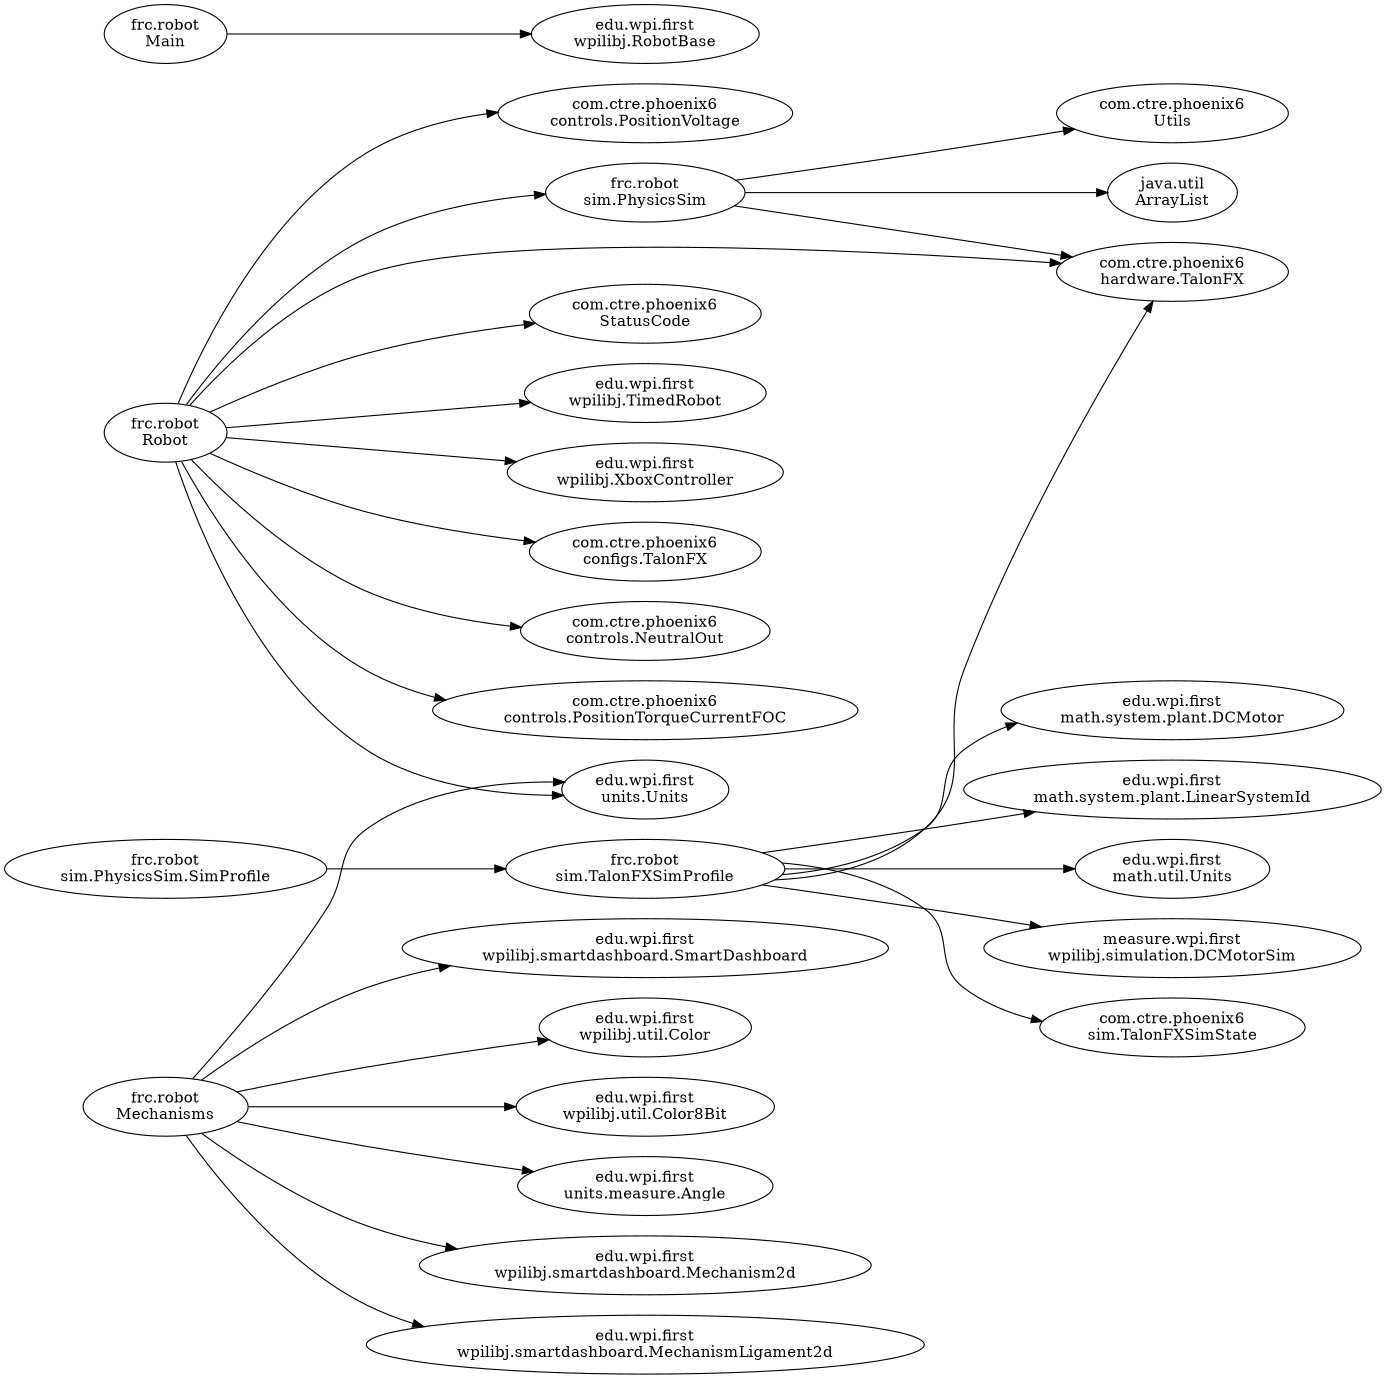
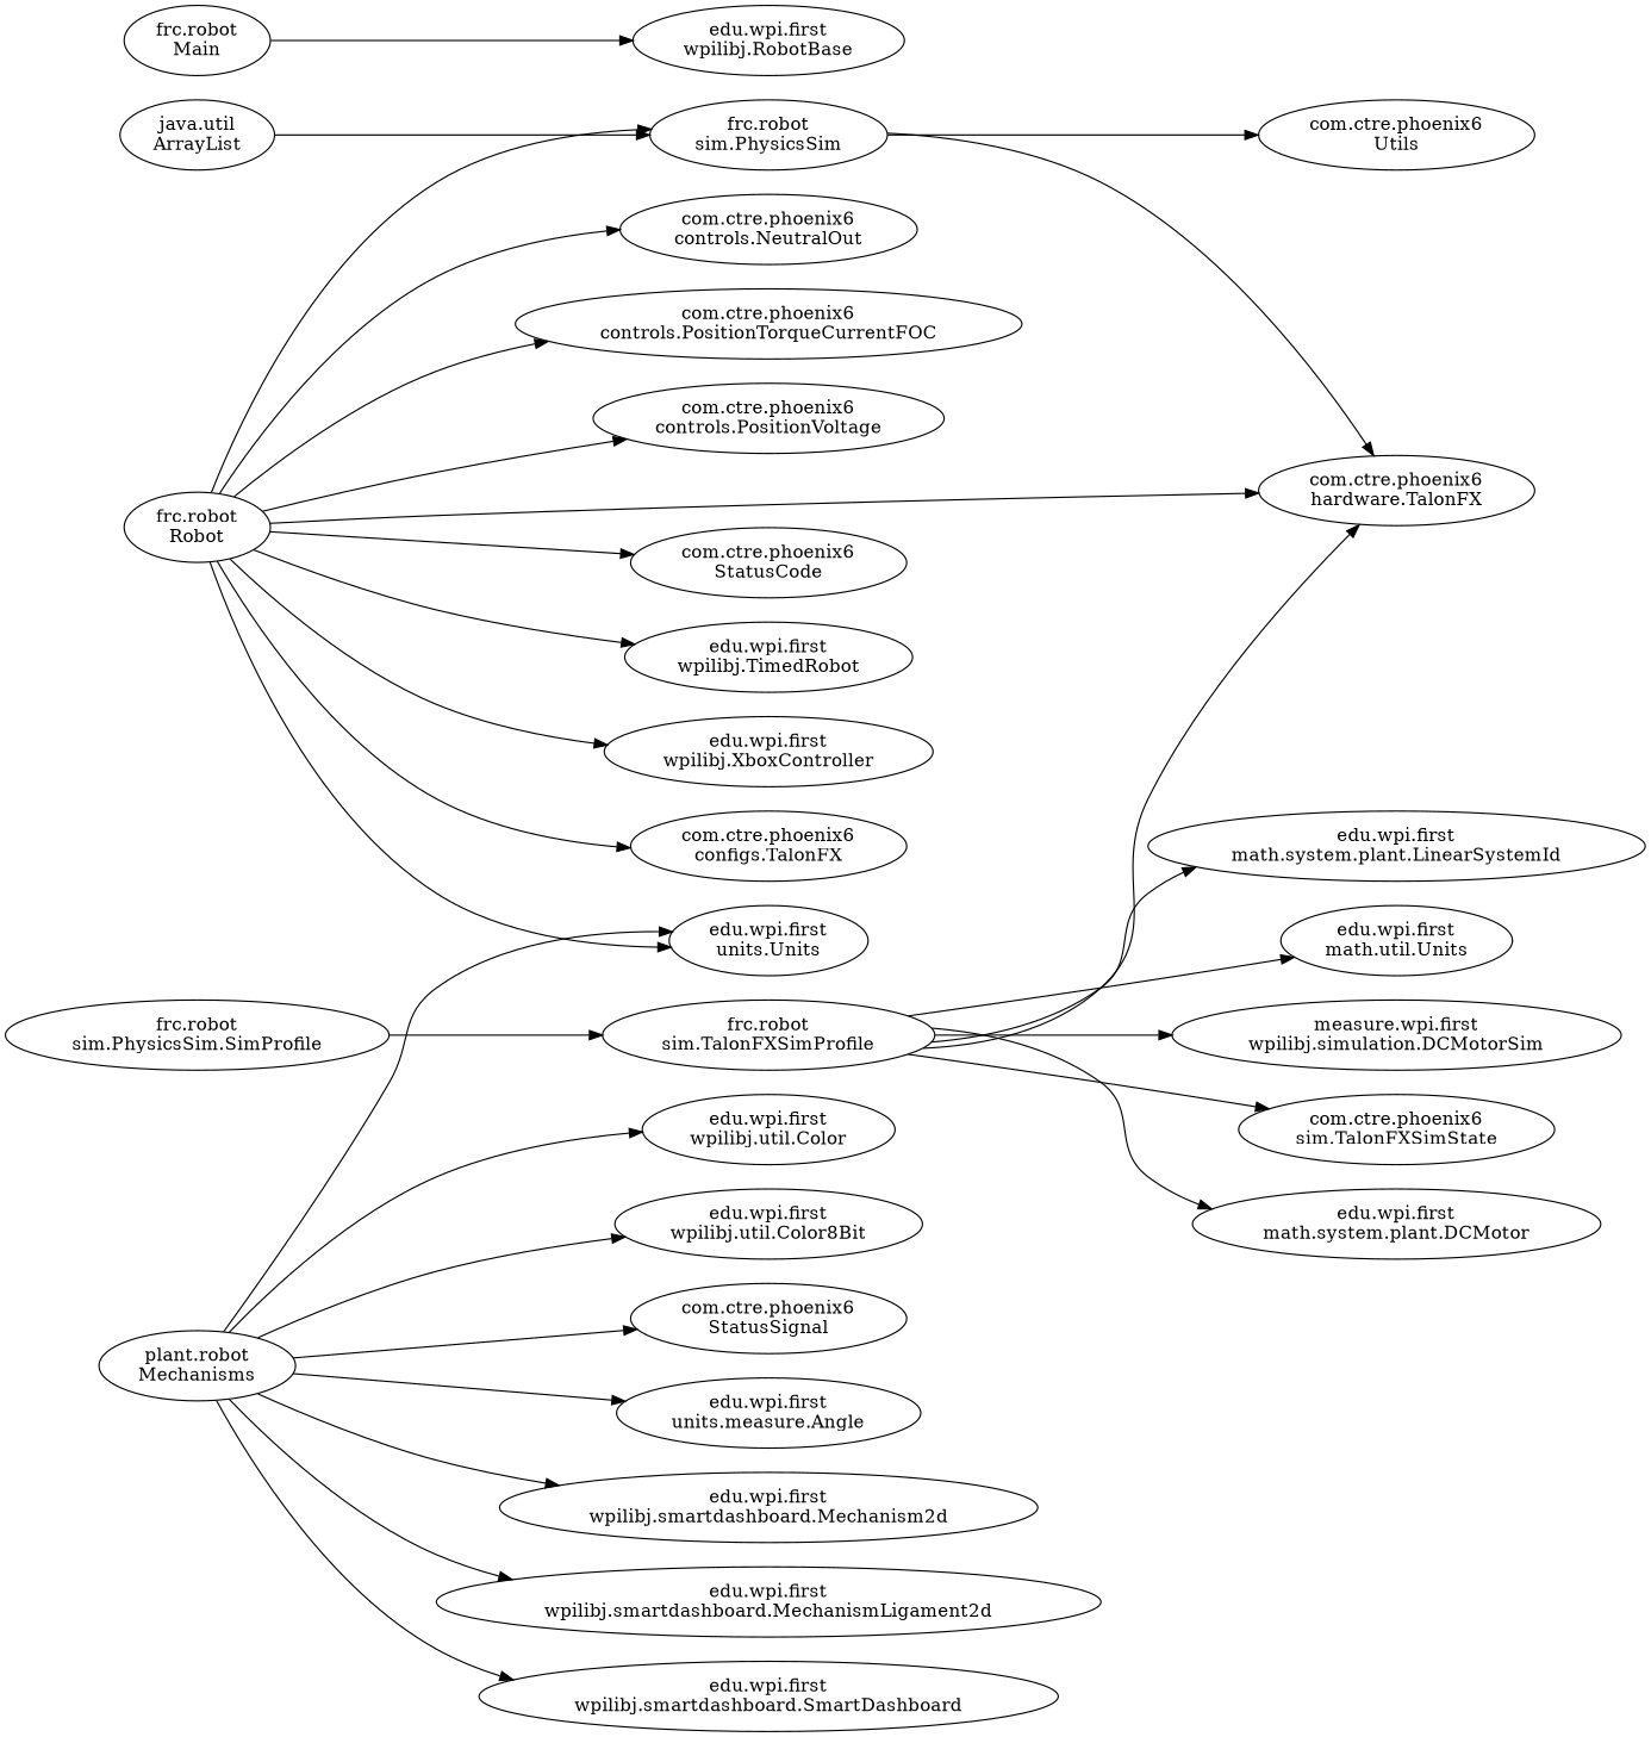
  digraph {
    constraint=false
    rankdir=LR
    n1 [label="com.ctre.phoenix6\nconfigs.TalonFX"]
    n2 [label="com.ctre.phoenix6\ncontrols.NeutralOut"]
    n3 [label="com.ctre.phoenix6\ncontrols.PositionTorqueCurrentFOC"]
    n4 [label="com.ctre.phoenix6\ncontrols.PositionVoltage"]
    n5 [label="com.ctre.phoenix6\nhardware.TalonFX"]
    n6 [label="com.ctre.phoenix6\nsim.TalonFXSimState"]
    n7 [label="com.ctre.phoenix6\nStatusCode"]
+   n8 [label="com.ctre.phoenix6\nStatusSignal"]
    n9 [label="com.ctre.phoenix6\nUtils"]
    n10 [label="edu.wpi.first\nmath.system.plant.DCMotor"]
    n11 [label="edu.wpi.first\nmath.system.plant.LinearSystemId"]
    n12 [label="edu.wpi.first\nmath.util.Units"]
    n13 [label="edu.wpi.first\nunits.measure.Angle"]
    n14 [label="edu.wpi.first\nunits.Units"]
    n15 [label="edu.wpi.first\nwpilibj.RobotBase"]
    n16 [label="measure.wpi.first\nwpilibj.simulation.DCMotorSim"]
    n17 [label="edu.wpi.first\nwpilibj.smartdashboard.Mechanism2d"]
    n18 [label="edu.wpi.first\nwpilibj.smartdashboard.MechanismLigament2d"]
    n19 [label="edu.wpi.first\nwpilibj.smartdashboard.SmartDashboard"]
    n20 [label="edu.wpi.first\nwpilibj.TimedRobot"]
    n21 [label="edu.wpi.first\nwpilibj.util.Color"]
    n22 [label="edu.wpi.first\nwpilibj.util.Color8Bit"]
    n23 [label="edu.wpi.first\nwpilibj.XboxController"]
    n24 [label="frc.robot\nMain"]
-   n25 [label="frc.robot\nMechanisms"]
+   n25 [label="plant.robot\nMechanisms"]
    n26 [label="frc.robot\nRobot"]
    n27 [label="frc.robot\nsim.PhysicsSim"]
    n28 [label="java.util\nArrayList"]
    n29 [label="frc.robot\nsim.PhysicsSim.SimProfile"]
    n30 [label="frc.robot\nsim.TalonFXSimProfile"]
    n24 -> n15
+   n25 -> n8
    n25 -> n13
    n25 -> n14
    n25 -> n17
    n25 -> n18
    n25 -> n19
    n25 -> n21
    n25 -> n22
    n26 -> n1
    n26 -> n2
    n26 -> n3
    n26 -> n4
    n26 -> n5
    n26 -> n7
    n26 -> n14
    n26 -> n20
    n26 -> n23
    n26 -> n27
    n27 -> n5
    n27 -> n9
-   n27 -> n28
+   n28 -> n27
    n29 -> n30
    n30 -> n5
    n30 -> n6
    n30 -> n10
    n30 -> n11
    n30 -> n12
    n30 -> n16
  }
